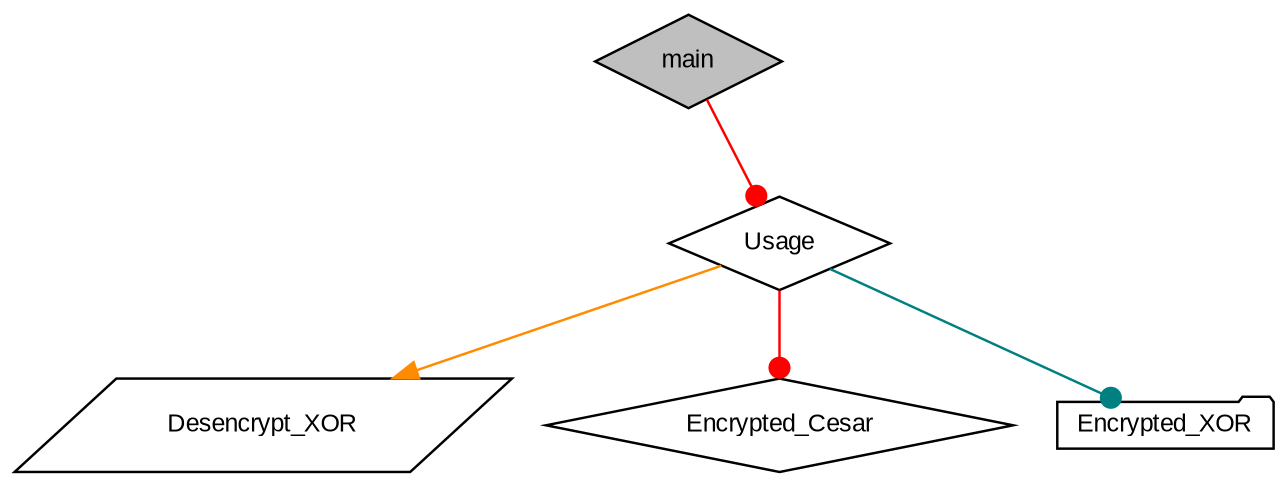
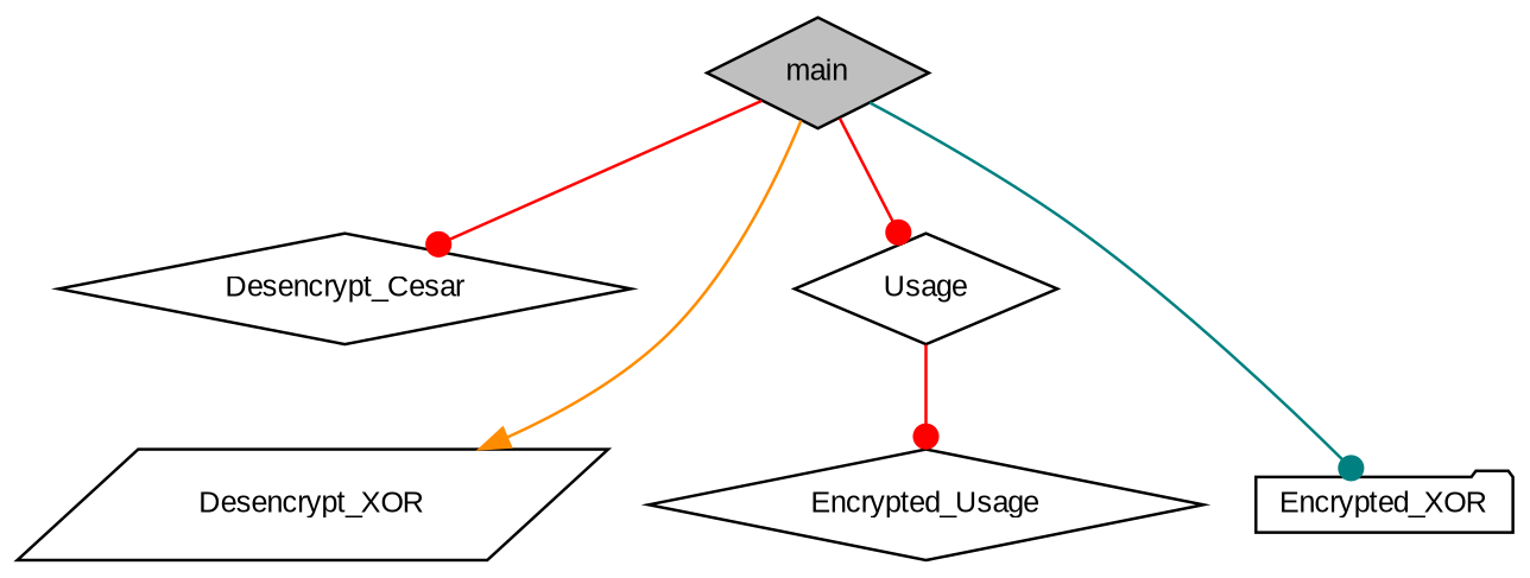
  digraph {
    fontname="Liberation Sans"
    rankdir=TB
    node [color=black fillcolor=white fontname="Liberation Sans" fontsize=10 shape=diamond style=filled]
    edge [arrowhead=dot color=red fontname="Liberation Sans" fontsize=10 labelfontname=Helvetica labelfontsize=10 style=solid]
    n1 [fillcolor=grey75 fontcolor=black height=0.2 label=main width=0.4]
+   n2 [height=0.2 label=Desencrypt_Cesar width=0.4]
    n3 [height=0.2 label=Desencrypt_XOR shape=parallelogram width=0.4]
    n4 [height=0.2 label=Encrypted_XOR shape=folder width=0.4]
    n5 [height=0.2 label=Usage width=0.4]
-   n6 [height=0.2 label=Encrypted_Cesar width=0.4]
-   n5 -> n3 [arrowhead=normal color=darkorange]
-   n5 -> n4 [color=teal]
+   n6 [height=0.2 label=Encrypted_Usage width=0.4]
+   n1 -> n2
+   n1 -> n3 [arrowhead=normal color=darkorange]
+   n1 -> n4 [color=teal]
    n1 -> n5
    n5 -> n6
  }
